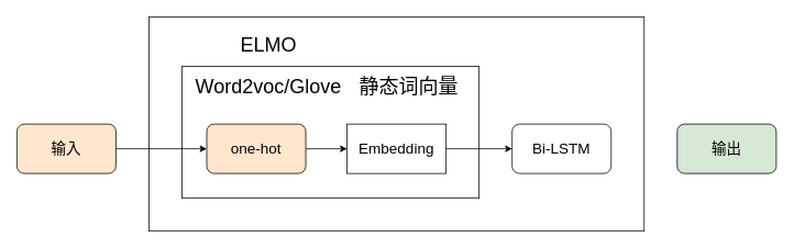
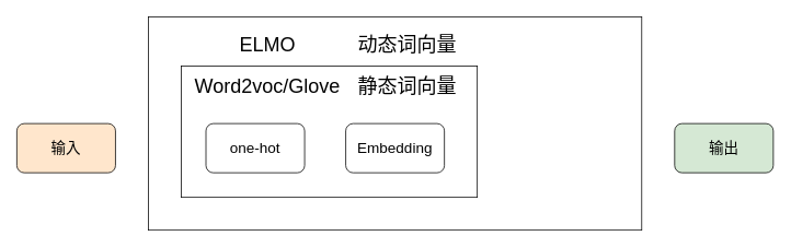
  <mxCell id="0" />
  <mxCell id="1" parent="0" />
  <mxCell id="2" value="" style="rounded=0;whiteSpace=wrap;html=1;" vertex="1" parent="1"><mxGeometry x="180" y="20" width="600" height="260" as="geometry" /></mxCell>
  <mxCell id="3" value="" style="rounded=0;whiteSpace=wrap;html=1;" vertex="1" parent="1"><mxGeometry x="220" y="80" width="360" height="160" as="geometry" /></mxCell>
  <mxCell id="4" value="&lt;font style=&quot;font-size: 24px;&quot;&gt;Word2voc/Glove&lt;/font&gt;" style="text;html=1;strokeColor=none;fillColor=none;align=center;verticalAlign=middle;whiteSpace=wrap;rounded=0;" vertex="1" parent="1"><mxGeometry x="220" y="90" width="210" height="30" as="geometry" /></mxCell>
  <mxCell id="5" value="&lt;font style=&quot;font-size: 24px;&quot;&gt;静态词向量&lt;/font&gt;" style="text;html=1;strokeColor=none;fillColor=none;align=center;verticalAlign=middle;whiteSpace=wrap;rounded=0;" vertex="1" parent="1"><mxGeometry x="410" y="90" width="170" height="30" as="geometry" /></mxCell>
- <mxCell id="6" value="" style="edgeStyle=orthogonalEdgeStyle;rounded=0;orthogonalLoop=1;jettySize=auto;html=1;" edge="1" parent="1" source="7" target="9"><mxGeometry relative="1" as="geometry" /></mxCell>
  <mxCell id="7" value="&lt;font style=&quot;font-size: 18px;&quot;&gt;输入&lt;/font&gt;" style="rounded=1;whiteSpace=wrap;html=1;fillColor=#ffe6cc;" vertex="1" parent="1"><mxGeometry x="20" y="150" width="120" height="60" as="geometry" /></mxCell>
- <mxCell id="8" value="" style="edgeStyle=orthogonalEdgeStyle;rounded=0;orthogonalLoop=1;jettySize=auto;html=1;" edge="1" parent="1" source="9" target="11"><mxGeometry relative="1" as="geometry" /></mxCell>
- <mxCell id="9" value="&lt;font style=&quot;font-size: 18px;&quot;&gt;one-hot&lt;/font&gt;" style="rounded=1;whiteSpace=wrap;html=1;fillColor=#ffe6cc;" vertex="1" parent="1"><mxGeometry x="250" y="150" width="120" height="60" as="geometry" /></mxCell>
- <mxCell id="10" value="" style="edgeStyle=orthogonalEdgeStyle;rounded=0;orthogonalLoop=1;jettySize=auto;html=1;" edge="1" parent="1" source="11" target="12"><mxGeometry relative="1" as="geometry" /></mxCell>
- <mxCell id="11" value="&lt;font style=&quot;font-size: 18px;&quot;&gt;Embedding&lt;/font&gt;" style="whiteSpace=wrap;html=1;rounded=0;" vertex="1" parent="1"><mxGeometry x="420" y="150" width="120" height="60" as="geometry" /></mxCell>
- <mxCell id="12" value="&lt;font style=&quot;font-size: 18px;&quot;&gt;Bi-LSTM&lt;/font&gt;" style="rounded=1;whiteSpace=wrap;html=1;" vertex="1" parent="1"><mxGeometry x="620" y="150" width="120" height="60" as="geometry" /></mxCell>
+ <mxCell id="9" value="&lt;font style=&quot;font-size: 18px;&quot;&gt;one-hot&lt;/font&gt;" style="rounded=1;whiteSpace=wrap;html=1;" vertex="1" parent="1"><mxGeometry x="250" y="150" width="120" height="60" as="geometry" /></mxCell>
+ <mxCell id="11" value="&lt;font style=&quot;font-size: 18px;&quot;&gt;Embedding&lt;/font&gt;" style="rounded=1;whiteSpace=wrap;html=1;" vertex="1" parent="1"><mxGeometry x="420" y="150" width="120" height="60" as="geometry" /></mxCell>
  <mxCell id="13" value="&lt;font style=&quot;font-size: 18px;&quot;&gt;输出&lt;/font&gt;" style="rounded=1;whiteSpace=wrap;html=1;fillColor=#d5e8d4;" vertex="1" parent="1"><mxGeometry x="820" y="150" width="120" height="60" as="geometry" /></mxCell>
  <mxCell id="14" value="&lt;font style=&quot;font-size: 24px;&quot;&gt;ELMO&lt;/font&gt;" style="text;html=1;strokeColor=none;fillColor=none;align=center;verticalAlign=middle;whiteSpace=wrap;rounded=0;" vertex="1" parent="1"><mxGeometry x="265" y="40" width="120" height="30" as="geometry" /></mxCell>
+ <mxCell id="15" value="&lt;font style=&quot;font-size: 24px;&quot;&gt;动态词向量&lt;/font&gt;" style="text;html=1;strokeColor=none;fillColor=none;align=center;verticalAlign=middle;whiteSpace=wrap;rounded=0;" vertex="1" parent="1"><mxGeometry x="425" y="40" width="140" height="30" as="geometry" /></mxCell>
